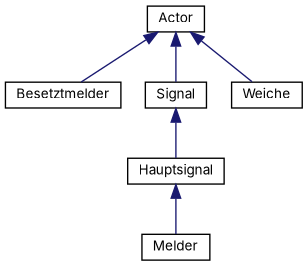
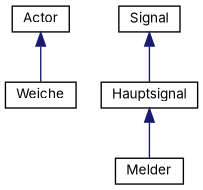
  digraph {
    fontname=Inter
    rankdir=TB
    node [color=black fillcolor=white fontname=Inter fontsize=10 shape=record style=filled]
    edge [color=midnightblue dir=back fontname=Inter fontsize=10 labelfontname=Helvetica labelfontsize=10 style=solid]
    n1 [height=0.2 label=Actor width=0.4]
-   n2 [height=0.2 label=Besetztmelder width=0.4]
    n3 [height=0.2 label=Signal width=0.4]
    n4 [height=0.2 label=Weiche width=0.4]
    n5 [height=0.2 label=Melder width=0.4]
    n6 [height=0.2 label=Hauptsignal width=0.4]
-   n1 -> n2
-   n1 -> n3
    n1 -> n4
    n3 -> n6
    n6 -> n5
  }
